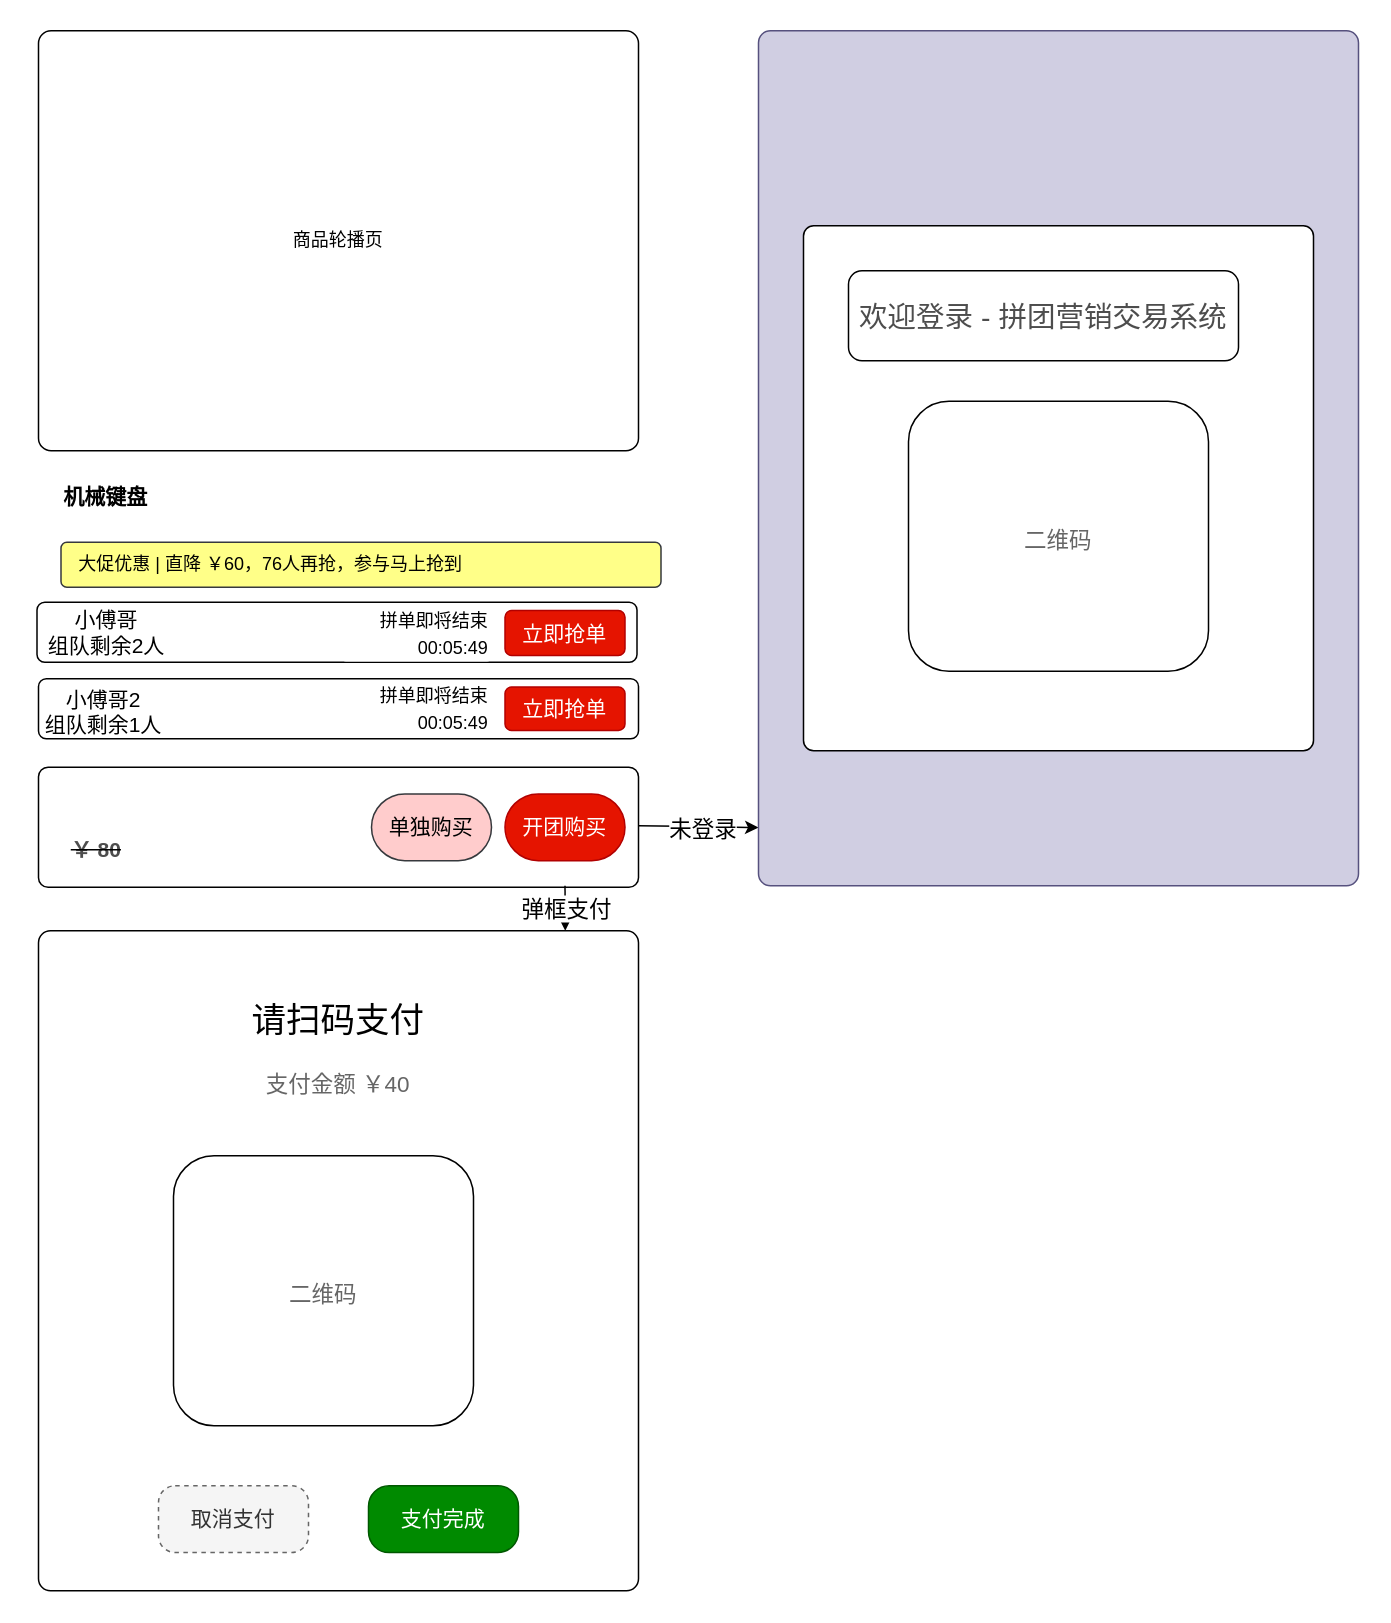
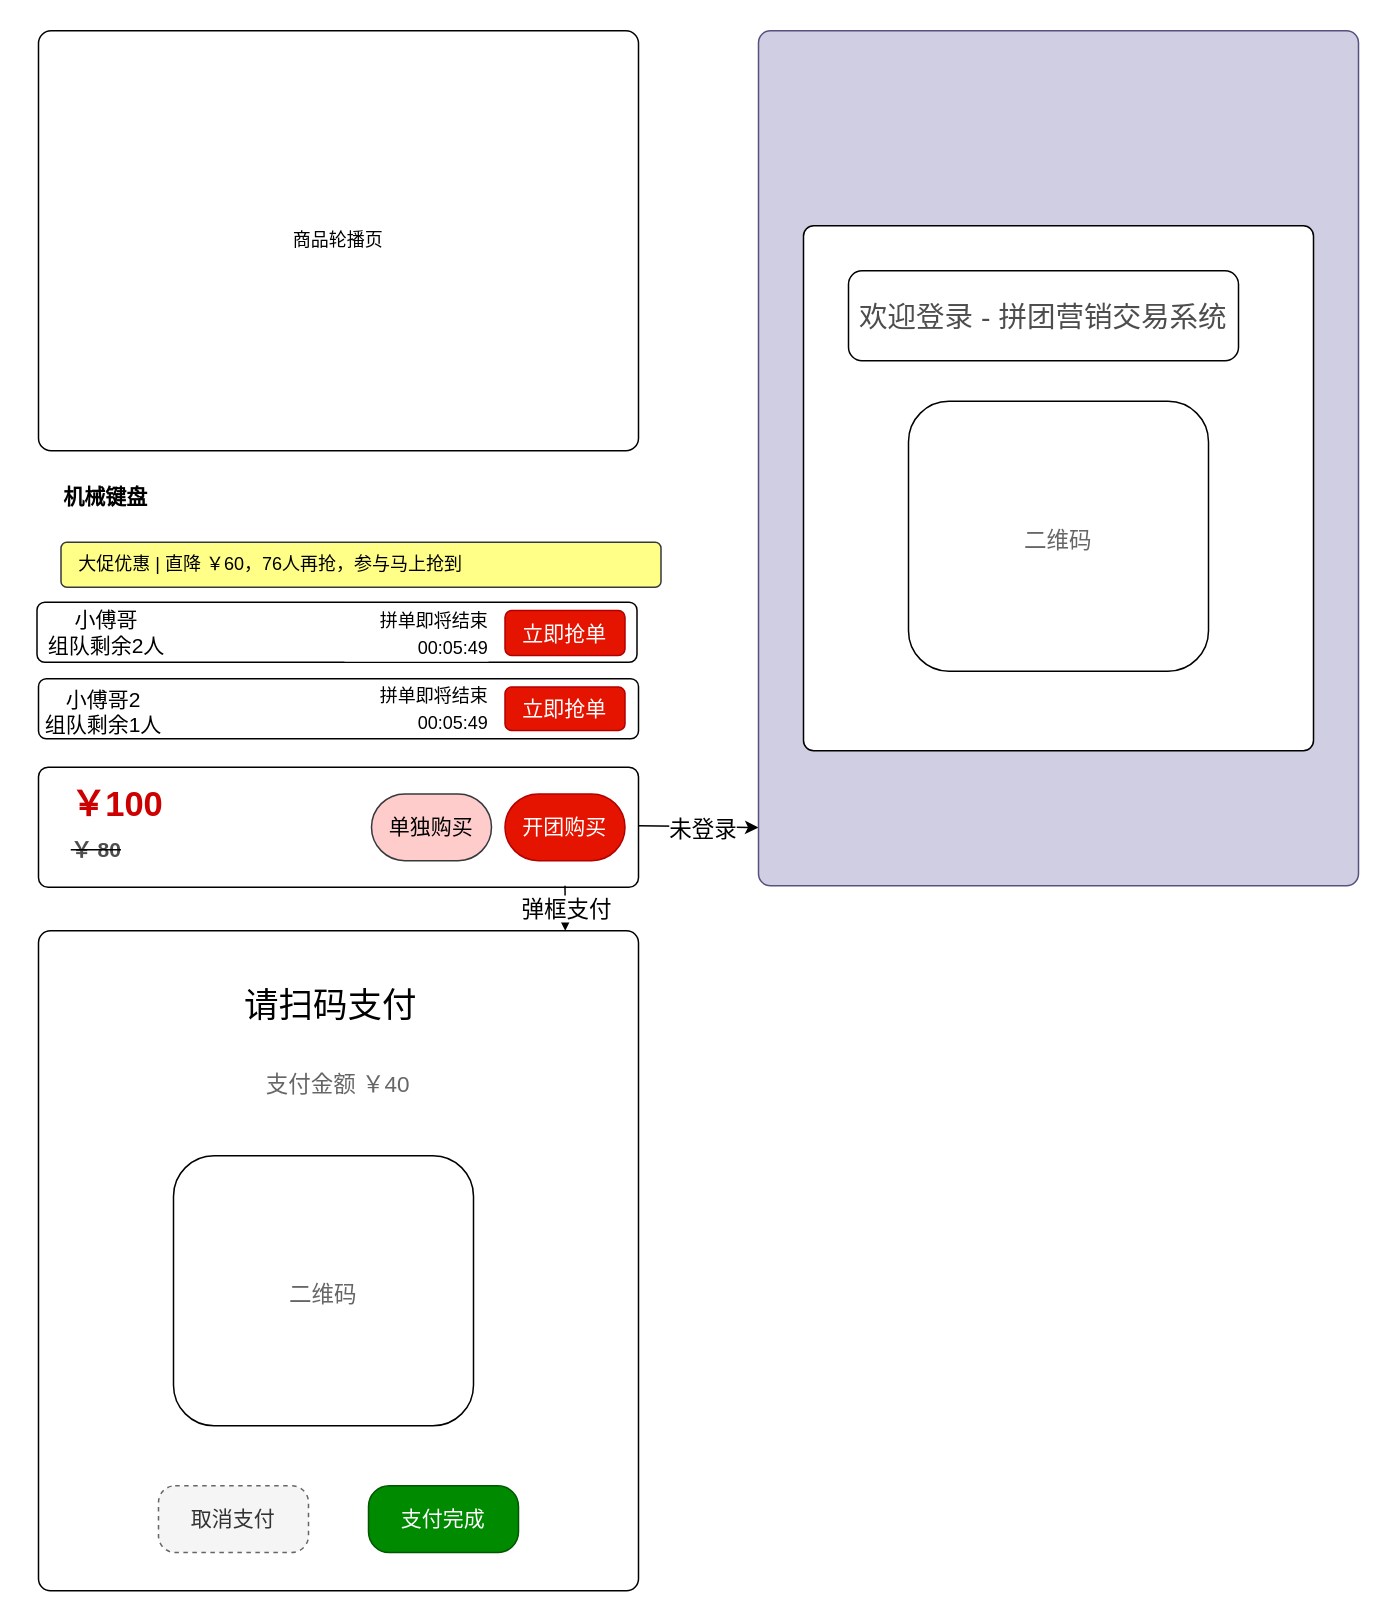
  <mxCell id="0" />
  <mxCell id="1" parent="0" />
  <mxCell id="2" value="商品轮播页" style="rounded=1;whiteSpace=wrap;html=1;arcSize=3;" parent="1" vertex="1"><mxGeometry x="25" y="20" width="400" height="280" as="geometry" /></mxCell>
  <mxCell id="3" value="&lt;b&gt;&lt;font style=&quot;font-size: 14px;&quot;&gt;机械键盘&lt;/font&gt;&lt;/b&gt;" style="rounded=1;whiteSpace=wrap;html=1;align=left;strokeColor=none;" parent="1" vertex="1"><mxGeometry x="40" y="311" width="400" height="40" as="geometry" /></mxCell>
  <mxCell id="4" value="" style="rounded=1;whiteSpace=wrap;html=1;arcSize=13;" parent="1" vertex="1"><mxGeometry x="24" y="401" width="400" height="40" as="geometry" /></mxCell>
  <mxCell id="5" value="" style="rounded=1;whiteSpace=wrap;html=1;arcSize=13;" parent="1" vertex="1"><mxGeometry x="25" y="452" width="400" height="40" as="geometry" /></mxCell>
  <mxCell id="6" value="立即抢单" style="rounded=1;whiteSpace=wrap;html=1;fontSize=14;fillColor=#e51400;strokeColor=#B20000;fontColor=#ffffff;" parent="1" vertex="1"><mxGeometry x="336" y="406.5" width="80" height="30" as="geometry" /></mxCell>
  <mxCell id="7" value="立即抢单" style="rounded=1;whiteSpace=wrap;html=1;fontSize=14;fillColor=#e51400;strokeColor=#B20000;fontColor=#ffffff;" parent="1" vertex="1"><mxGeometry x="336" y="457.5" width="80" height="29" as="geometry" /></mxCell>
  <mxCell id="8" value="小傅哥&lt;div&gt;组队剩余2人&lt;/div&gt;" style="text;html=1;align=center;verticalAlign=middle;resizable=0;points=[];autosize=1;strokeColor=none;fillColor=none;fontSize=14;" parent="1" vertex="1"><mxGeometry x="22" y="398" width="96" height="46" as="geometry" /></mxCell>
  <mxCell id="9" value="李二狗" style="text;html=1;align=center;verticalAlign=middle;resizable=0;points=[];autosize=1;strokeColor=none;fillColor=none;fontSize=14;" parent="1" vertex="1"><mxGeometry x="664" y="516" width="70" height="30" as="geometry" /></mxCell>
  <mxCell id="10" value="&amp;nbsp; &amp;nbsp;大促优惠 | 直降 ￥60，76人再抢，参与马上抢到" style="rounded=1;whiteSpace=wrap;html=1;arcSize=13;align=left;fillColor=#ffff88;strokeColor=#36393d;" parent="1" vertex="1"><mxGeometry x="40" y="361" width="400" height="30" as="geometry" /></mxCell>
  <mxCell id="11" value="&lt;font style=&quot;font-size: 12px;&quot;&gt;拼单即将结束&lt;/font&gt;" style="rounded=1;whiteSpace=wrap;html=1;fontSize=14;fillColor=default;strokeColor=none;align=right;" parent="1" vertex="1"><mxGeometry x="227" y="453" width="100" height="20" as="geometry" /></mxCell>
  <mxCell id="12" value="&lt;span style=&quot;font-size: 12px;&quot;&gt;00:05:49&lt;/span&gt;" style="rounded=1;whiteSpace=wrap;html=1;fontSize=14;fillColor=default;strokeColor=none;align=right;" parent="1" vertex="1"><mxGeometry x="227" y="471" width="100" height="20" as="geometry" /></mxCell>
  <mxCell id="13" value="&lt;font style=&quot;font-size: 12px;&quot;&gt;拼单即将结束&lt;/font&gt;" style="rounded=1;whiteSpace=wrap;html=1;fontSize=14;fillColor=default;strokeColor=none;align=right;" parent="1" vertex="1"><mxGeometry x="227" y="402.5" width="100" height="20" as="geometry" /></mxCell>
  <mxCell id="14" value="&lt;span style=&quot;font-size: 12px;&quot;&gt;00:05:49&lt;/span&gt;" style="rounded=1;whiteSpace=wrap;html=1;fontSize=14;fillColor=default;strokeColor=none;align=right;" parent="1" vertex="1"><mxGeometry x="227" y="420.5" width="100" height="20" as="geometry" /></mxCell>
  <mxCell id="15" value="" style="rounded=1;whiteSpace=wrap;html=1;fontSize=12;fillColor=default;arcSize=8;" parent="1" vertex="1"><mxGeometry x="25" y="511" width="400" height="80" as="geometry" /></mxCell>
  <mxCell id="16" value="单独购买" style="rounded=1;whiteSpace=wrap;html=1;fontSize=14;fillColor=#ffcccc;strokeColor=#36393d;arcSize=50;" parent="1" vertex="1"><mxGeometry x="247" y="528.75" width="80" height="44.5" as="geometry" /></mxCell>
  <mxCell id="17" style="edgeStyle=orthogonalEdgeStyle;rounded=0;orthogonalLoop=1;jettySize=auto;html=1;entryX=0;entryY=0.932;entryDx=0;entryDy=0;entryPerimeter=0;fontSize=15;fontColor=#666666;" parent="1" target="24" edge="1"><mxGeometry relative="1" as="geometry"><mxPoint x="425" y="550" as="sourcePoint" /></mxGeometry></mxCell>
  <mxCell id="18" value="&lt;font color=&quot;#000000&quot;&gt;未登录&lt;/font&gt;" style="edgeLabel;html=1;align=center;verticalAlign=middle;resizable=0;points=[];fontSize=15;fontColor=#666666;" parent="17" vertex="1" connectable="0"><mxGeometry x="0.067" relative="1" as="geometry"><mxPoint as="offset" /></mxGeometry></mxCell>
  <mxCell id="19" style="edgeStyle=orthogonalEdgeStyle;rounded=0;orthogonalLoop=1;jettySize=auto;html=1;entryX=0.878;entryY=0;entryDx=0;entryDy=0;entryPerimeter=0;fontSize=15;fontColor=#666666;" parent="1" target="27" edge="1"><mxGeometry relative="1" as="geometry"><mxPoint x="376" y="590" as="sourcePoint" /></mxGeometry></mxCell>
  <mxCell id="20" value="&lt;font color=&quot;#000000&quot;&gt;弹框支付&lt;/font&gt;" style="edgeLabel;html=1;align=center;verticalAlign=middle;resizable=0;points=[];fontSize=15;fontColor=#666666;" parent="19" vertex="1" connectable="0"><mxGeometry x="0.082" relative="1" as="geometry"><mxPoint y="-1" as="offset" /></mxGeometry></mxCell>
  <mxCell id="21" value="开团购买" style="rounded=1;whiteSpace=wrap;html=1;fontSize=14;fillColor=#e51400;strokeColor=#B20000;fontColor=#ffffff;arcSize=50;" parent="1" vertex="1"><mxGeometry x="336" y="528.75" width="80" height="44.5" as="geometry" /></mxCell>
+ <mxCell id="22" value="&lt;font color=&quot;#cc0000&quot; style=&quot;font-size: 23px;&quot;&gt;￥100&lt;/font&gt;" style="rounded=1;whiteSpace=wrap;html=1;fontSize=14;fillColor=default;fontStyle=1;align=left;strokeColor=none;" parent="1" vertex="1"><mxGeometry x="45" y="521" width="70" height="30" as="geometry" /></mxCell>
  <mxCell id="23" value="&lt;strike&gt;&lt;font color=&quot;#4d4d4d&quot;&gt;￥ 80&lt;/font&gt;&lt;/strike&gt;" style="rounded=1;whiteSpace=wrap;html=1;fontSize=14;fillColor=default;fontStyle=1;align=left;strokeColor=none;" parent="1" vertex="1"><mxGeometry x="45" y="551" width="70" height="30" as="geometry" /></mxCell>
  <mxCell id="24" value="" style="rounded=1;whiteSpace=wrap;html=1;fontSize=23;fillColor=#d0cee2;arcSize=2;strokeColor=#56517e;" parent="1" vertex="1"><mxGeometry x="505" y="20" width="400" height="570" as="geometry" /></mxCell>
  <mxCell id="25" value="" style="rounded=1;whiteSpace=wrap;html=1;fontSize=23;fontColor=#4D4D4D;fillColor=default;arcSize=2;" parent="1" vertex="1"><mxGeometry x="535" y="150" width="340" height="350" as="geometry" /></mxCell>
  <mxCell id="26" value="&lt;font style=&quot;font-size: 19px;&quot;&gt;欢迎登录 - 拼团营销交易系统&lt;/font&gt;" style="rounded=1;whiteSpace=wrap;html=1;fontSize=23;fontColor=#4D4D4D;fillColor=none;" parent="1" vertex="1"><mxGeometry x="565" y="180" width="260" height="60" as="geometry" /></mxCell>
  <mxCell id="27" value="" style="rounded=1;whiteSpace=wrap;html=1;fontSize=23;arcSize=2;" parent="1" vertex="1"><mxGeometry x="25" y="620" width="400" height="440" as="geometry" /></mxCell>
- <mxCell id="28" value="&lt;font color=&quot;#000000&quot;&gt;请扫码支付&lt;/font&gt;" style="rounded=1;whiteSpace=wrap;html=1;fontSize=23;fontColor=#FFFFFF;fillColor=none;strokeColor=none;" parent="1" vertex="1"><mxGeometry x="65" y="660" width="320" height="40" as="geometry" /></mxCell>
+ <mxCell id="28" value="&lt;font color=&quot;#000000&quot;&gt;请扫码支付&lt;/font&gt;" style="rounded=1;whiteSpace=wrap;html=1;fontSize=23;fontColor=#FFFFFF;fillColor=none;strokeColor=none;" parent="1" vertex="1"><mxGeometry x="60" y="650" width="320" height="40" as="geometry" /></mxCell>
  <mxCell id="29" value="&lt;font color=&quot;#666666&quot; style=&quot;font-size: 15px;&quot;&gt;支付金额 ￥40&lt;/font&gt;" style="rounded=1;whiteSpace=wrap;html=1;fontSize=23;fontColor=#FFFFFF;fillColor=none;strokeColor=none;" parent="1" vertex="1"><mxGeometry x="65" y="700" width="320" height="40" as="geometry" /></mxCell>
  <mxCell id="30" value="&lt;font color=&quot;#666666&quot;&gt;&lt;span style=&quot;font-size: 15px;&quot;&gt;二维码&lt;/span&gt;&lt;/font&gt;" style="rounded=1;whiteSpace=wrap;html=1;fontSize=23;fontColor=#FFFFFF;fillColor=none;" parent="1" vertex="1"><mxGeometry x="115" y="770" width="200" height="180" as="geometry" /></mxCell>
  <mxCell id="31" value="取消支付" style="rounded=1;whiteSpace=wrap;html=1;fontSize=14;fillColor=#f5f5f5;strokeColor=#666666;arcSize=25;fontColor=#333333;dashed=1;" parent="1" vertex="1"><mxGeometry x="105" y="990" width="100" height="44.5" as="geometry" /></mxCell>
  <mxCell id="32" value="支付完成" style="rounded=1;whiteSpace=wrap;html=1;fontSize=14;fillColor=#008a00;strokeColor=#005700;fontColor=#ffffff;arcSize=31;" parent="1" vertex="1"><mxGeometry x="245" y="990" width="100" height="44.5" as="geometry" /></mxCell>
  <mxCell id="33" value="小傅哥2&lt;br&gt;组队剩余1人" style="text;html=1;align=center;verticalAlign=middle;resizable=0;points=[];autosize=1;strokeColor=none;fillColor=none;fontSize=14;" vertex="1" parent="1"><mxGeometry x="20" y="450.5" width="96" height="46" as="geometry" /></mxCell>
  <mxCell id="34" value="&lt;font color=&quot;#666666&quot;&gt;&lt;span style=&quot;font-size: 15px;&quot;&gt;二维码&lt;/span&gt;&lt;/font&gt;" style="rounded=1;whiteSpace=wrap;html=1;fontSize=23;fontColor=#FFFFFF;fillColor=none;" vertex="1" parent="1"><mxGeometry x="605" y="267" width="200" height="180" as="geometry" /></mxCell>
